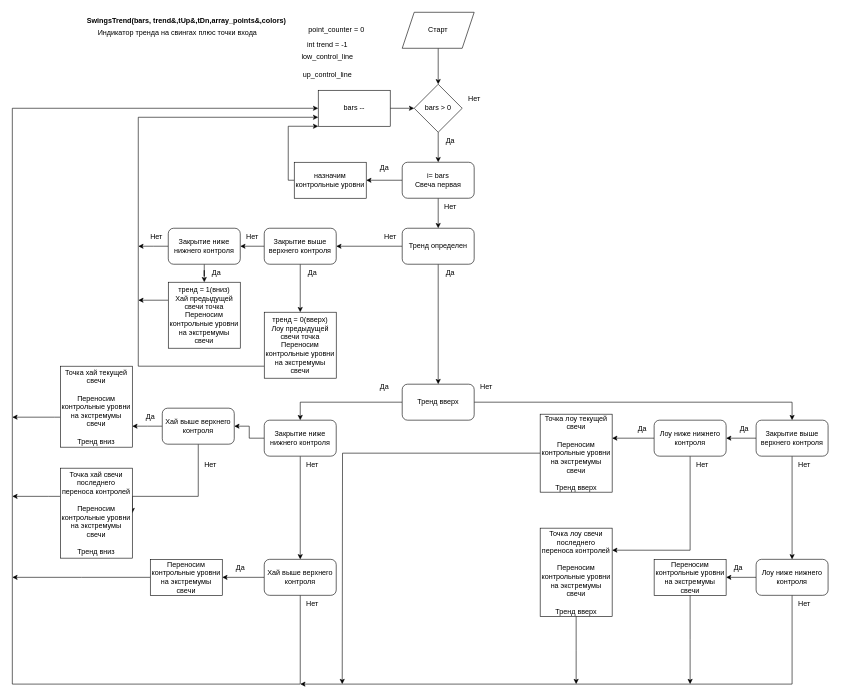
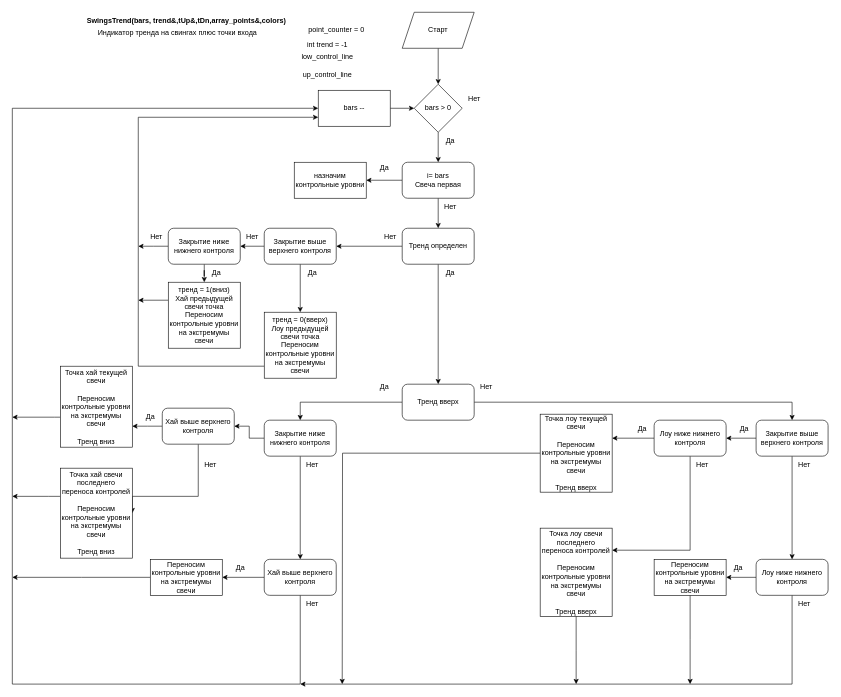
  <mxCell id="0" />
  <mxCell id="1" parent="0" />
  <mxCell id="2" style="edgeStyle=orthogonalEdgeStyle;rounded=0;orthogonalLoop=1;jettySize=auto;html=1;entryX=0.5;entryY=0;entryDx=0;entryDy=0;" parent="1" source="3" target="8" edge="1"><mxGeometry relative="1" as="geometry" /></mxCell>
  <mxCell id="3" value="Старт" style="shape=parallelogram;perimeter=parallelogramPerimeter;whiteSpace=wrap;html=1;fixedSize=1;" parent="1" vertex="1"><mxGeometry x="670" y="20" width="120" height="60" as="geometry" /></mxCell>
  <mxCell id="4" value="SwingsTrend(bars, trend&amp;amp;,tUp&amp;amp;,tDn,array_points&amp;amp;,colors)" style="text;html=1;align=center;verticalAlign=middle;resizable=0;points=[];autosize=1;strokeColor=none;fillColor=none;fontStyle=1" parent="1" vertex="1"><mxGeometry y="20" width="360" height="30" as="geometry" x="130" /></mxCell>
  <mxCell id="5" value="Индикатор тренда на свингах плюс точки входа" style="text;html=1;align=center;verticalAlign=middle;resizable=0;points=[];autosize=1;strokeColor=none;fillColor=none;" parent="1" vertex="1"><mxGeometry x="150" y="40" width="290" height="30" as="geometry" /></mxCell>
  <mxCell id="6" value="point_counter = 0" style="text;html=1;align=center;verticalAlign=middle;resizable=0;points=[];autosize=1;strokeColor=none;fillColor=none;" parent="1" vertex="1"><mxGeometry x="500" y="35" width="120" height="30" as="geometry" /></mxCell>
  <mxCell id="7" style="edgeStyle=orthogonalEdgeStyle;rounded=0;orthogonalLoop=1;jettySize=auto;html=1;entryX=0.5;entryY=0;entryDx=0;entryDy=0;" parent="1" source="8" target="11" edge="1"><mxGeometry relative="1" as="geometry" /></mxCell>
  <mxCell id="8" value="bars &amp;gt; 0" style="rhombus;whiteSpace=wrap;html=1;" parent="1" vertex="1"><mxGeometry x="690" y="140" width="80" height="80" as="geometry" /></mxCell>
  <mxCell id="9" style="edgeStyle=orthogonalEdgeStyle;rounded=0;orthogonalLoop=1;jettySize=auto;html=1;entryX=1;entryY=0.5;entryDx=0;entryDy=0;" parent="1" source="11" target="13" edge="1"><mxGeometry relative="1" as="geometry" /></mxCell>
  <mxCell id="10" style="edgeStyle=orthogonalEdgeStyle;rounded=0;orthogonalLoop=1;jettySize=auto;html=1;entryX=0.5;entryY=0;entryDx=0;entryDy=0;" parent="1" source="11" target="22" edge="1"><mxGeometry relative="1" as="geometry" /></mxCell>
  <mxCell id="11" value="i= bars&lt;br&gt;Свеча первая" style="rounded=1;whiteSpace=wrap;html=1;" parent="1" vertex="1"><mxGeometry x="670" y="270" width="120" height="60" as="geometry" /></mxCell>
- <mxCell id="12" style="edgeStyle=orthogonalEdgeStyle;rounded=0;orthogonalLoop=1;jettySize=auto;html=1;entryX=0;entryY=1;entryDx=0;entryDy=0;" parent="1" source="13" target="18" edge="1"><mxGeometry relative="1" as="geometry"><Array as="points"><mxPoint x="480" y="300" /><mxPoint x="480" y="210" /></Array></mxGeometry></mxCell>
  <mxCell id="13" value="назначим контрольные уровни" style="rounded=0;whiteSpace=wrap;html=1;" parent="1" vertex="1"><mxGeometry x="490" y="270" width="120" height="60" as="geometry" /></mxCell>
  <mxCell id="14" value="int trend = -1" style="text;html=1;align=center;verticalAlign=middle;resizable=0;points=[];autosize=1;strokeColor=none;fillColor=none;" parent="1" vertex="1"><mxGeometry x="500" y="60" width="90" height="30" as="geometry" /></mxCell>
  <mxCell id="15" value="low_control_line" style="text;html=1;align=center;verticalAlign=middle;resizable=0;points=[];autosize=1;strokeColor=none;fillColor=none;" parent="1" vertex="1"><mxGeometry x="490" y="80" width="110" height="30" as="geometry" /></mxCell>
  <mxCell id="16" value="up_control_line" style="text;html=1;align=center;verticalAlign=middle;resizable=0;points=[];autosize=1;strokeColor=none;fillColor=none;" parent="1" vertex="1"><mxGeometry x="495" y="110" width="100" height="30" as="geometry" /></mxCell>
  <mxCell id="17" style="edgeStyle=orthogonalEdgeStyle;rounded=0;orthogonalLoop=1;jettySize=auto;html=1;entryX=0;entryY=0.5;entryDx=0;entryDy=0;" parent="1" source="18" target="8" edge="1"><mxGeometry relative="1" as="geometry" /></mxCell>
  <mxCell id="18" value="bars --" style="rounded=0;whiteSpace=wrap;html=1;" parent="1" vertex="1"><mxGeometry x="530" y="150" width="120" height="60" as="geometry" /></mxCell>
  <mxCell id="19" value="Да" style="text;html=1;align=center;verticalAlign=middle;resizable=0;points=[];autosize=1;strokeColor=none;fillColor=none;" parent="1" vertex="1"><mxGeometry x="620" y="265" width="40" height="30" as="geometry" /></mxCell>
  <mxCell id="20" style="edgeStyle=orthogonalEdgeStyle;rounded=0;orthogonalLoop=1;jettySize=auto;html=1;entryX=0.5;entryY=0;entryDx=0;entryDy=0;" parent="1" source="22" target="26" edge="1"><mxGeometry relative="1" as="geometry" /></mxCell>
  <mxCell id="21" style="edgeStyle=orthogonalEdgeStyle;rounded=0;orthogonalLoop=1;jettySize=auto;html=1;entryX=1;entryY=0.5;entryDx=0;entryDy=0;" parent="1" source="22" target="31" edge="1"><mxGeometry relative="1" as="geometry" /></mxCell>
  <mxCell id="22" value="Тренд определен" style="rounded=1;whiteSpace=wrap;html=1;" parent="1" vertex="1"><mxGeometry x="670" y="380" width="120" height="60" as="geometry" /></mxCell>
  <mxCell id="23" value="Нет" style="text;html=1;align=center;verticalAlign=middle;resizable=0;points=[];autosize=1;strokeColor=none;fillColor=none;" parent="1" vertex="1"><mxGeometry x="730" y="330" width="40" height="30" as="geometry" /></mxCell>
  <mxCell id="24" style="edgeStyle=orthogonalEdgeStyle;rounded=0;orthogonalLoop=1;jettySize=auto;html=1;entryX=0.5;entryY=0;entryDx=0;entryDy=0;" parent="1" source="26" target="45" edge="1"><mxGeometry relative="1" as="geometry" /></mxCell>
  <mxCell id="25" style="edgeStyle=orthogonalEdgeStyle;rounded=0;orthogonalLoop=1;jettySize=auto;html=1;entryX=0.5;entryY=0;entryDx=0;entryDy=0;" parent="1" source="26" target="48" edge="1"><mxGeometry relative="1" as="geometry" /></mxCell>
  <mxCell id="26" value="Тренд вверх" style="rounded=1;whiteSpace=wrap;html=1;" parent="1" vertex="1"><mxGeometry x="670" y="640" width="120" height="60" as="geometry" /></mxCell>
  <mxCell id="27" value="Да" style="text;html=1;align=center;verticalAlign=middle;resizable=0;points=[];autosize=1;strokeColor=none;fillColor=none;" parent="1" vertex="1"><mxGeometry x="500" y="440" width="40" height="30" as="geometry" /></mxCell>
  <mxCell id="28" value="Нет" style="text;html=1;align=center;verticalAlign=middle;resizable=0;points=[];autosize=1;strokeColor=none;fillColor=none;" parent="1" vertex="1"><mxGeometry x="630" y="380" width="40" height="30" as="geometry" /></mxCell>
  <mxCell id="29" style="edgeStyle=orthogonalEdgeStyle;rounded=0;orthogonalLoop=1;jettySize=auto;html=1;entryX=0.5;entryY=0;entryDx=0;entryDy=0;" parent="1" source="31" target="33" edge="1"><mxGeometry relative="1" as="geometry" /></mxCell>
  <mxCell id="30" style="edgeStyle=orthogonalEdgeStyle;rounded=0;orthogonalLoop=1;jettySize=auto;html=1;entryX=1;entryY=0.5;entryDx=0;entryDy=0;" parent="1" source="31" target="36" edge="1"><mxGeometry relative="1" as="geometry" /></mxCell>
  <mxCell id="31" value="Закрытие выше верхнего контроля" style="rounded=1;whiteSpace=wrap;html=1;" parent="1" vertex="1"><mxGeometry x="440" y="380" width="120" height="60" as="geometry" /></mxCell>
  <mxCell id="32" style="edgeStyle=orthogonalEdgeStyle;rounded=0;orthogonalLoop=1;jettySize=auto;html=1;entryX=0;entryY=0.75;entryDx=0;entryDy=0;" parent="1" source="33" target="18" edge="1"><mxGeometry relative="1" as="geometry"><mxPoint x="510" y="195" as="targetPoint" /><Array as="points"><mxPoint x="230" y="610" /><mxPoint x="230" y="195" /></Array></mxGeometry></mxCell>
  <mxCell id="33" value="тренд = 0(вверх)&lt;br&gt;Лоу предыдущей свечи точка&lt;br&gt;Переносим контрольные уровни на экстремумы свечи" style="rounded=0;whiteSpace=wrap;html=1;" parent="1" vertex="1"><mxGeometry x="440" y="520" width="120" height="110" as="geometry" /></mxCell>
  <mxCell id="34" style="edgeStyle=orthogonalEdgeStyle;rounded=0;orthogonalLoop=1;jettySize=auto;html=1;entryX=0.5;entryY=0;entryDx=0;entryDy=0;" parent="1" source="36" target="39" edge="1"><mxGeometry relative="1" as="geometry" /></mxCell>
  <mxCell id="35" style="edgeStyle=orthogonalEdgeStyle;rounded=0;orthogonalLoop=1;jettySize=auto;html=1;" parent="1" source="36" edge="1"><mxGeometry relative="1" as="geometry"><mxPoint x="230" y="410" as="targetPoint" /></mxGeometry></mxCell>
  <mxCell id="36" value="Закрытие ниже нижнего контроля" style="rounded=1;whiteSpace=wrap;html=1;" parent="1" vertex="1"><mxGeometry x="280" y="380" width="120" height="60" as="geometry" /></mxCell>
  <mxCell id="37" value="Нет" style="text;html=1;align=center;verticalAlign=middle;resizable=0;points=[];autosize=1;strokeColor=none;fillColor=none;" parent="1" vertex="1"><mxGeometry x="400" y="380" width="40" height="30" as="geometry" /></mxCell>
  <mxCell id="38" style="edgeStyle=orthogonalEdgeStyle;rounded=0;orthogonalLoop=1;jettySize=auto;html=1;" parent="1" source="39" edge="1"><mxGeometry relative="1" as="geometry"><mxPoint x="230" y="500" as="targetPoint" /><Array as="points"><mxPoint x="230" y="500" /></Array></mxGeometry></mxCell>
  <mxCell id="39" value="тренд = 1(вниз)&lt;br&gt;Хай предыдущей свечи точка&lt;br&gt;Переносим контрольные уровни на экстремумы свечи" style="rounded=0;whiteSpace=wrap;html=1;" parent="1" vertex="1"><mxGeometry x="280" y="470" width="120" height="110" as="geometry" /></mxCell>
  <mxCell id="40" value="Да" style="text;html=1;align=center;verticalAlign=middle;resizable=0;points=[];autosize=1;strokeColor=none;fillColor=none;" parent="1" vertex="1"><mxGeometry x="340" y="440" width="40" height="30" as="geometry" /></mxCell>
  <mxCell id="41" value="Нет" style="text;html=1;align=center;verticalAlign=middle;resizable=0;points=[];autosize=1;strokeColor=none;fillColor=none;" parent="1" vertex="1"><mxGeometry x="240" y="380" width="40" height="30" as="geometry" /></mxCell>
  <mxCell id="42" value="Да" style="text;html=1;align=center;verticalAlign=middle;resizable=0;points=[];autosize=1;strokeColor=none;fillColor=none;" parent="1" vertex="1"><mxGeometry x="730" y="440" width="40" height="30" as="geometry" /></mxCell>
  <mxCell id="43" style="edgeStyle=orthogonalEdgeStyle;rounded=0;orthogonalLoop=1;jettySize=auto;html=1;entryX=0.5;entryY=0;entryDx=0;entryDy=0;" parent="1" source="45" target="57" edge="1"><mxGeometry relative="1" as="geometry" /></mxCell>
  <mxCell id="44" style="edgeStyle=orthogonalEdgeStyle;rounded=0;orthogonalLoop=1;jettySize=auto;html=1;entryX=1;entryY=0.5;entryDx=0;entryDy=0;" parent="1" source="45" target="61" edge="1"><mxGeometry relative="1" as="geometry" /></mxCell>
  <mxCell id="45" value="Закрытие ниже нижнего контроля" style="rounded=1;whiteSpace=wrap;html=1;" parent="1" vertex="1"><mxGeometry x="440" y="700" width="120" height="60" as="geometry" /></mxCell>
  <mxCell id="46" style="edgeStyle=orthogonalEdgeStyle;rounded=0;orthogonalLoop=1;jettySize=auto;html=1;entryX=0.5;entryY=0;entryDx=0;entryDy=0;" parent="1" source="48" target="53" edge="1"><mxGeometry relative="1" as="geometry" /></mxCell>
  <mxCell id="47" style="edgeStyle=orthogonalEdgeStyle;rounded=0;orthogonalLoop=1;jettySize=auto;html=1;entryX=1;entryY=0.5;entryDx=0;entryDy=0;" parent="1" source="48" target="78" edge="1"><mxGeometry relative="1" as="geometry" /></mxCell>
  <mxCell id="48" value="Закрытие выше верхнего контроля" style="rounded=1;whiteSpace=wrap;html=1;" parent="1" vertex="1"><mxGeometry x="1260" y="700" width="120" height="60" as="geometry" /></mxCell>
  <mxCell id="49" value="Да" style="text;html=1;align=center;verticalAlign=middle;resizable=0;points=[];autosize=1;strokeColor=none;fillColor=none;" parent="1" vertex="1"><mxGeometry x="620" y="630" width="40" height="30" as="geometry" /></mxCell>
  <mxCell id="50" value="Нет" style="text;html=1;align=center;verticalAlign=middle;resizable=0;points=[];autosize=1;strokeColor=none;fillColor=none;" parent="1" vertex="1"><mxGeometry x="790" y="630" width="40" height="30" as="geometry" /></mxCell>
  <mxCell id="51" style="edgeStyle=orthogonalEdgeStyle;rounded=0;orthogonalLoop=1;jettySize=auto;html=1;exitX=0.5;exitY=1;exitDx=0;exitDy=0;" parent="1" source="53" edge="1"><mxGeometry relative="1" as="geometry"><mxPoint x="500" y="1140" as="targetPoint" /><mxPoint x="1320" y="1100" as="sourcePoint" /><Array as="points"><mxPoint x="1320" y="1140" /></Array></mxGeometry></mxCell>
  <mxCell id="52" style="edgeStyle=orthogonalEdgeStyle;rounded=0;orthogonalLoop=1;jettySize=auto;html=1;entryX=1;entryY=0.5;entryDx=0;entryDy=0;" parent="1" source="53" target="74" edge="1"><mxGeometry relative="1" as="geometry" /></mxCell>
  <mxCell id="53" value="Лоу ниже нижнего контроля" style="rounded=1;whiteSpace=wrap;html=1;" parent="1" vertex="1"><mxGeometry x="1260" y="932" width="120" height="60" as="geometry" /></mxCell>
  <mxCell id="54" value="Нет" style="text;html=1;align=center;verticalAlign=middle;resizable=0;points=[];autosize=1;strokeColor=none;fillColor=none;" parent="1" vertex="1"><mxGeometry x="500" y="760" width="40" height="30" as="geometry" /></mxCell>
  <mxCell id="55" style="edgeStyle=orthogonalEdgeStyle;rounded=0;orthogonalLoop=1;jettySize=auto;html=1;entryX=0;entryY=0.5;entryDx=0;entryDy=0;" parent="1" source="57" target="18" edge="1"><mxGeometry relative="1" as="geometry"><Array as="points"><mxPoint x="500" y="1140" /><mxPoint x="20" y="1140" /><mxPoint x="20" y="180" /></Array></mxGeometry></mxCell>
  <mxCell id="56" style="edgeStyle=orthogonalEdgeStyle;rounded=0;orthogonalLoop=1;jettySize=auto;html=1;entryX=1;entryY=0.5;entryDx=0;entryDy=0;" parent="1" source="57" target="70" edge="1"><mxGeometry relative="1" as="geometry" /></mxCell>
  <mxCell id="57" value="Хай выше верхнего контроля" style="rounded=1;whiteSpace=wrap;html=1;" parent="1" vertex="1"><mxGeometry x="440" y="932" width="120" height="60" as="geometry" /></mxCell>
  <mxCell id="58" value="Нет" style="text;html=1;align=center;verticalAlign=middle;resizable=0;points=[];autosize=1;strokeColor=none;fillColor=none;" parent="1" vertex="1"><mxGeometry x="500" y="992" width="40" height="30" as="geometry" /></mxCell>
  <mxCell id="59" style="edgeStyle=orthogonalEdgeStyle;rounded=0;orthogonalLoop=1;jettySize=auto;html=1;entryX=1;entryY=0.5;entryDx=0;entryDy=0;" parent="1" source="61" edge="1"><mxGeometry relative="1" as="geometry"><mxPoint x="220" y="710" as="targetPoint" /></mxGeometry></mxCell>
  <mxCell id="60" style="edgeStyle=orthogonalEdgeStyle;rounded=0;orthogonalLoop=1;jettySize=auto;html=1;entryX=1;entryY=0.5;entryDx=0;entryDy=0;" parent="1" source="61" target="66" edge="1"><mxGeometry relative="1" as="geometry"><Array as="points"><mxPoint x="330" y="827" /></Array></mxGeometry></mxCell>
  <mxCell id="61" value="Хай выше верхнего контроля" style="rounded=1;whiteSpace=wrap;html=1;" parent="1" vertex="1"><mxGeometry x="270" y="680" width="120" height="60" as="geometry" /></mxCell>
  <mxCell id="62" value="Да" style="text;html=1;align=center;verticalAlign=middle;resizable=0;points=[];autosize=1;strokeColor=none;fillColor=none;" parent="1" vertex="1"><mxGeometry x="380" y="932" width="40" height="30" as="geometry" /></mxCell>
  <mxCell id="63" style="edgeStyle=orthogonalEdgeStyle;rounded=0;orthogonalLoop=1;jettySize=auto;html=1;" parent="1" source="64" edge="1"><mxGeometry relative="1" as="geometry"><mxPoint x="20" y="695" as="targetPoint" /><Array as="points"><mxPoint x="90" y="695" /><mxPoint x="90" y="695" /></Array></mxGeometry></mxCell>
  <mxCell id="64" value="Точка хай текущей свечи&lt;br&gt;&lt;br&gt;Переносим контрольные уровни на экстремумы свечи&lt;br&gt;&lt;br&gt;Тренд вниз" style="rounded=0;whiteSpace=wrap;html=1;" parent="1" vertex="1"><mxGeometry x="100" y="610" width="120" height="135" as="geometry" /></mxCell>
  <mxCell id="65" style="edgeStyle=orthogonalEdgeStyle;rounded=0;orthogonalLoop=1;jettySize=auto;html=1;" parent="1" source="66" edge="1"><mxGeometry relative="1" as="geometry"><mxPoint x="20" y="827" as="targetPoint" /><Array as="points"><mxPoint x="80" y="827" /><mxPoint x="80" y="827" /></Array></mxGeometry></mxCell>
  <mxCell id="66" value="Точка хай свечи последнего переноса контролей&lt;br&gt;&lt;br&gt;Переносим контрольные уровни на экстремумы свечи&lt;br&gt;&lt;br&gt;Тренд вниз" style="rounded=0;whiteSpace=wrap;html=1;" parent="1" vertex="1"><mxGeometry x="100" y="780" width="120" height="150" as="geometry" /></mxCell>
  <mxCell id="67" value="Да" style="text;html=1;align=center;verticalAlign=middle;resizable=0;points=[];autosize=1;strokeColor=none;fillColor=none;" parent="1" vertex="1"><mxGeometry x="230" y="680" width="40" height="30" as="geometry" /></mxCell>
  <mxCell id="68" value="Нет" style="text;html=1;align=center;verticalAlign=middle;resizable=0;points=[];autosize=1;strokeColor=none;fillColor=none;" parent="1" vertex="1"><mxGeometry x="330" y="760" width="40" height="30" as="geometry" /></mxCell>
  <mxCell id="69" style="edgeStyle=orthogonalEdgeStyle;rounded=0;orthogonalLoop=1;jettySize=auto;html=1;" parent="1" source="70" edge="1"><mxGeometry relative="1" as="geometry"><mxPoint x="20" y="962" as="targetPoint" /></mxGeometry></mxCell>
  <mxCell id="70" value="Переносим контрольные уровни на экстремумы свечи" style="rounded=0;whiteSpace=wrap;html=1;" parent="1" vertex="1"><mxGeometry x="250" y="932" width="120" height="60" as="geometry" /></mxCell>
  <mxCell id="71" value="Нет" style="text;html=1;align=center;verticalAlign=middle;resizable=0;points=[];autosize=1;strokeColor=none;fillColor=none;" parent="1" vertex="1"><mxGeometry x="1320" y="760" width="40" height="30" as="geometry" /></mxCell>
  <mxCell id="72" value="Нет" style="text;html=1;align=center;verticalAlign=middle;resizable=0;points=[];autosize=1;strokeColor=none;fillColor=none;" parent="1" vertex="1"><mxGeometry x="1320" y="992" width="40" height="30" as="geometry" /></mxCell>
  <mxCell id="73" style="edgeStyle=orthogonalEdgeStyle;rounded=0;orthogonalLoop=1;jettySize=auto;html=1;" parent="1" source="74" edge="1"><mxGeometry relative="1" as="geometry"><mxPoint x="1150" y="1140" as="targetPoint" /></mxGeometry></mxCell>
  <mxCell id="74" value="Переносим контрольные уровни на экстремумы свечи" style="rounded=0;whiteSpace=wrap;html=1;" parent="1" vertex="1"><mxGeometry x="1090" y="932" width="120" height="60" as="geometry" /></mxCell>
  <mxCell id="75" value="Да" style="text;html=1;align=center;verticalAlign=middle;resizable=0;points=[];autosize=1;strokeColor=none;fillColor=none;" parent="1" vertex="1"><mxGeometry x="1210" y="932" width="40" height="30" as="geometry" /></mxCell>
  <mxCell id="76" style="edgeStyle=orthogonalEdgeStyle;rounded=0;orthogonalLoop=1;jettySize=auto;html=1;" parent="1" source="78" edge="1"><mxGeometry relative="1" as="geometry"><mxPoint x="1020" y="730" as="targetPoint" /><Array as="points"><mxPoint x="1020" y="730" /></Array></mxGeometry></mxCell>
  <mxCell id="77" style="edgeStyle=orthogonalEdgeStyle;rounded=0;orthogonalLoop=1;jettySize=auto;html=1;entryX=1;entryY=0.25;entryDx=0;entryDy=0;" parent="1" source="78" target="84" edge="1"><mxGeometry relative="1" as="geometry"><Array as="points"><mxPoint x="1150" y="917" /></Array></mxGeometry></mxCell>
  <mxCell id="78" value="Лоу ниже нижнего контроля" style="rounded=1;whiteSpace=wrap;html=1;" parent="1" vertex="1"><mxGeometry x="1090" y="700" width="120" height="60" as="geometry" /></mxCell>
  <mxCell id="79" value="Да" style="text;html=1;align=center;verticalAlign=middle;resizable=0;points=[];autosize=1;strokeColor=none;fillColor=none;" parent="1" vertex="1"><mxGeometry x="1220" y="700" width="40" height="30" as="geometry" /></mxCell>
  <mxCell id="80" style="edgeStyle=orthogonalEdgeStyle;rounded=0;orthogonalLoop=1;jettySize=auto;html=1;" parent="1" source="81" edge="1"><mxGeometry relative="1" as="geometry"><mxPoint x="570" y="1140" as="targetPoint" /></mxGeometry></mxCell>
  <mxCell id="81" value="Точка лоу текущей свечи&lt;br&gt;&lt;br&gt;Переносим контрольные уровни на экстремумы свечи&lt;br&gt;&lt;br&gt;Тренд вверх" style="rounded=0;whiteSpace=wrap;html=1;" parent="1" vertex="1"><mxGeometry x="900" y="690" width="120" height="130" as="geometry" /></mxCell>
  <mxCell id="82" value="Да" style="text;html=1;align=center;verticalAlign=middle;resizable=0;points=[];autosize=1;strokeColor=none;fillColor=none;" parent="1" vertex="1"><mxGeometry x="1050" y="700" width="40" height="30" as="geometry" /></mxCell>
  <mxCell id="83" style="edgeStyle=orthogonalEdgeStyle;rounded=0;orthogonalLoop=1;jettySize=auto;html=1;" parent="1" source="84" edge="1"><mxGeometry relative="1" as="geometry"><mxPoint x="960" y="1140" as="targetPoint" /></mxGeometry></mxCell>
  <mxCell id="84" value="Точка лоу свечи последнего переноса контролей&lt;br&gt;&lt;br&gt;Переносим контрольные уровни на экстремумы свечи&lt;br&gt;&lt;br&gt;Тренд вверх" style="rounded=0;whiteSpace=wrap;html=1;" parent="1" vertex="1"><mxGeometry x="900" y="880" width="120" height="147" as="geometry" /></mxCell>
  <mxCell id="85" value="Нет" style="text;html=1;align=center;verticalAlign=middle;resizable=0;points=[];autosize=1;strokeColor=none;fillColor=none;" parent="1" vertex="1"><mxGeometry x="1150" y="760" width="40" height="30" as="geometry" /></mxCell>
  <mxCell id="86" value="Да" style="text;html=1;align=center;verticalAlign=middle;resizable=0;points=[];autosize=1;strokeColor=none;fillColor=none;" parent="1" vertex="1"><mxGeometry x="730" y="220" width="40" height="30" as="geometry" /></mxCell>
  <mxCell id="87" value="Нет" style="text;html=1;align=center;verticalAlign=middle;resizable=0;points=[];autosize=1;strokeColor=none;fillColor=none;" parent="1" vertex="1"><mxGeometry x="770" y="150" width="40" height="30" as="geometry" /></mxCell>
